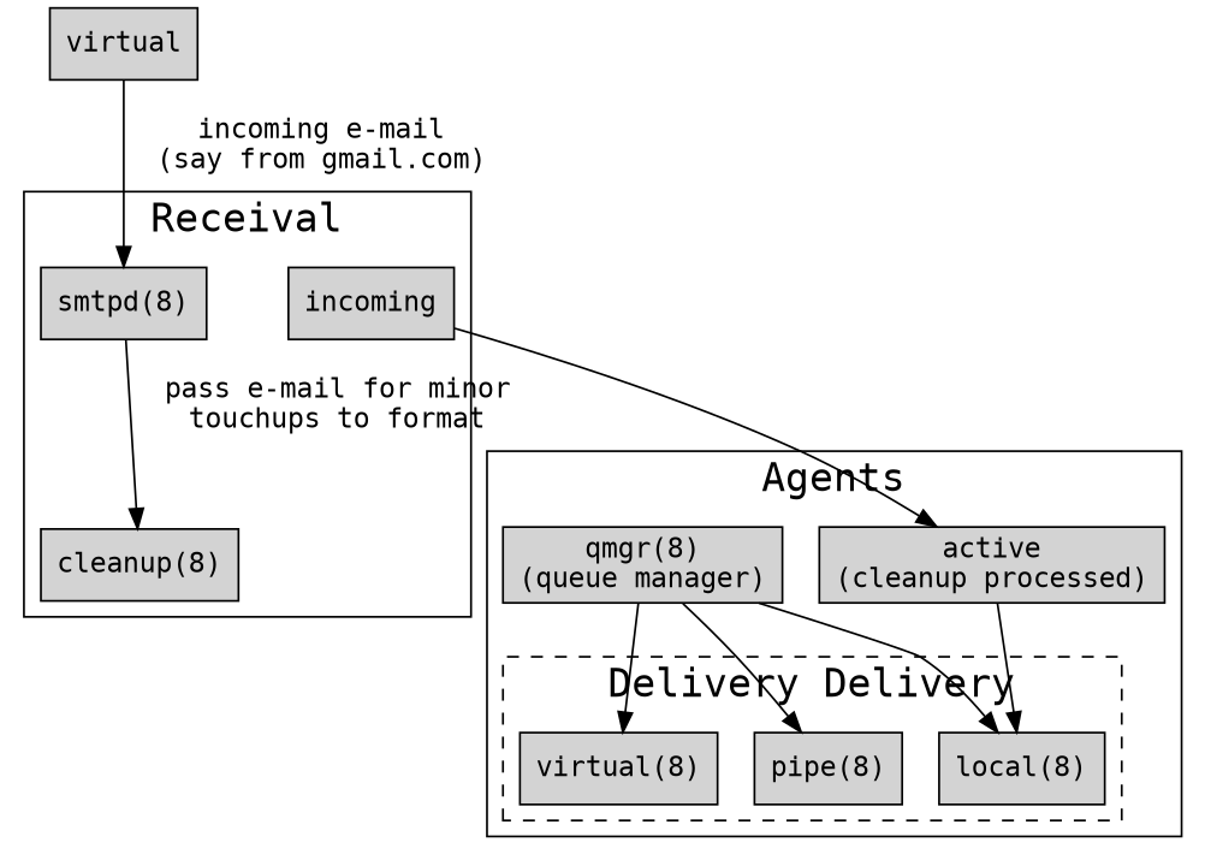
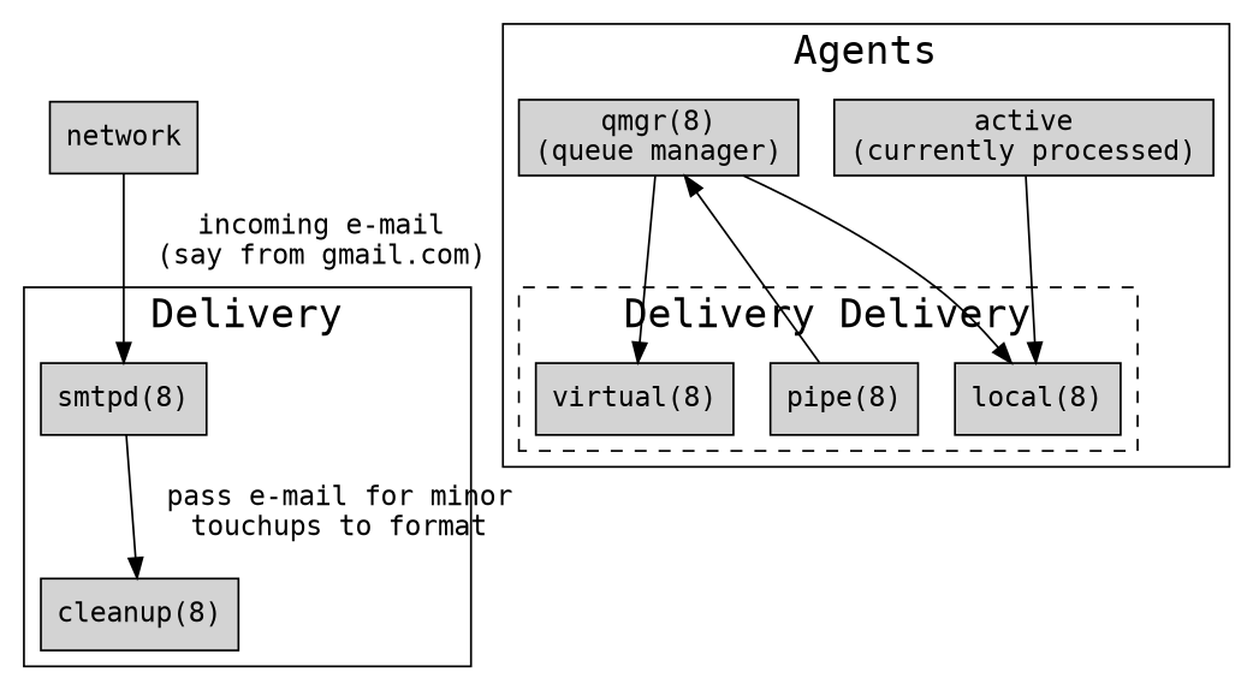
  digraph {
    fontname="DejaVu Sans Mono"
    node [fontname="DejaVu Sans Mono" shape=rectangle style=filled]
    edge [fontname="DejaVu Sans Mono"]
    n1 [label="smtpd(8)"]
    n2 [label="cleanup(8)"]
-   n3 [label=incoming]
    n4 [label="local(8)"]
    n5 [label="virtual(8)"]
    n6 [label="pipe(8)"]
-   n7 [label="active\n(cleanup processed)"]
+   n7 [label="active\n(currently processed)"]
    n8 [label="qmgr(8)\n(queue manager)"]
-   n9 [label=virtual]
+   n9 [label=network]
    subgraph cluster_1 {
      fontsize="20pt"
-     label=Receival
+     label=Delivery
      n1
      n2
-     n3
    }
    subgraph cluster_2 {
      fontsize="20pt"
      label=Agents
      n7
      n8
      subgraph cluster_3 {
        fontsize="20pt"
        label="Delivery Delivery"
        style=dashed
        n4
        n5
        n6
      }
    }
    n1 -> n2 [label="  pass e-mail for minor\n  touchups to format"]
-   n3 -> n7
    n7 -> n4
    n8 -> n4
    n8 -> n5
-   n8 -> n6
+   n6 -> n8
    n9 -> n1 [label="  incoming e-mail\n  (say from gmail.com)"]
  }
